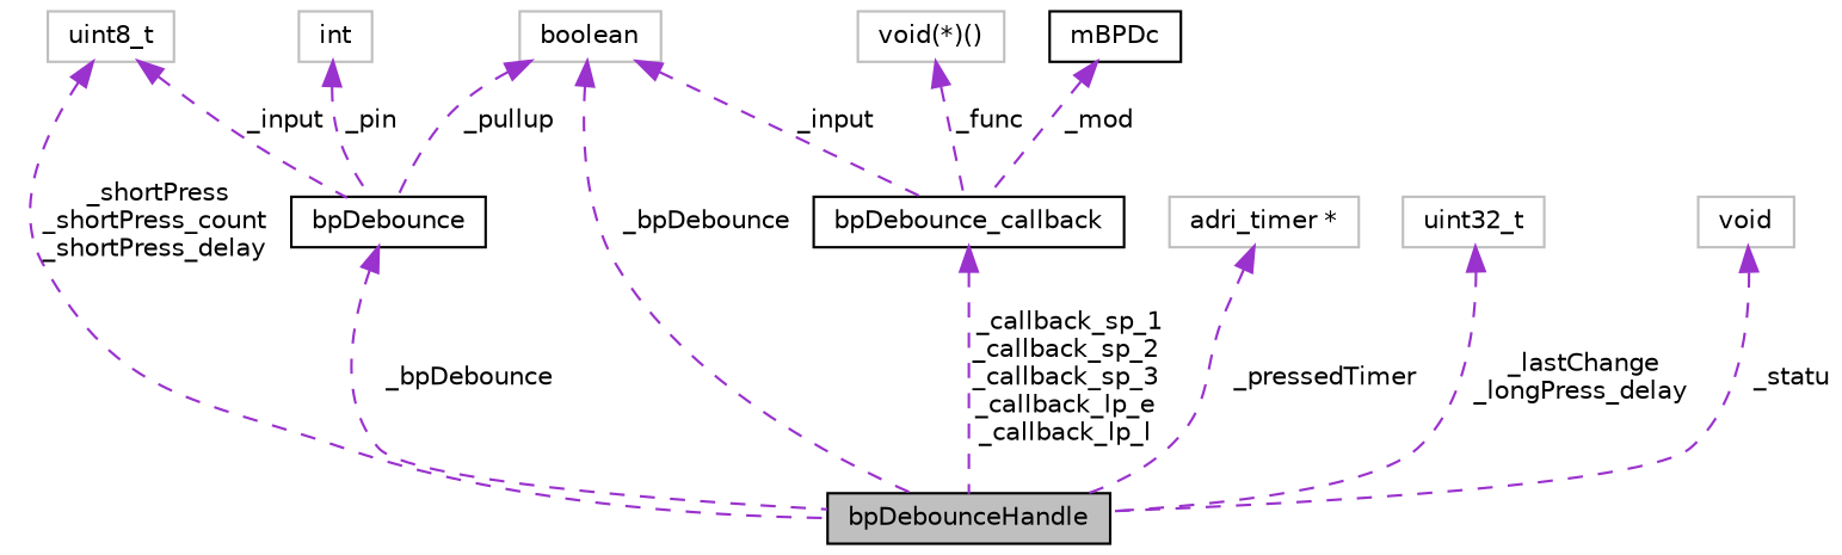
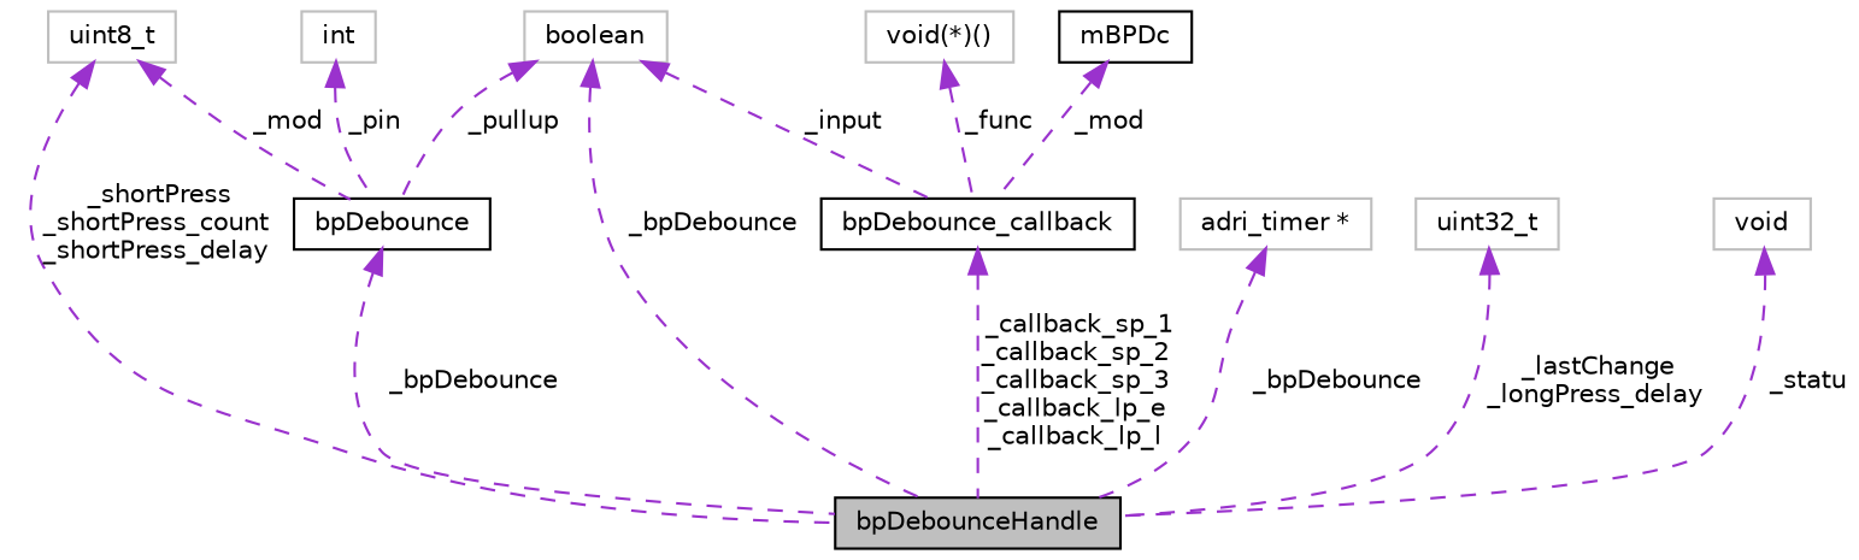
  digraph {
    node [color=grey75 fillcolor=white fontname=Helvetica fontsize=10 shape=record style=filled]
    edge [color=darkorchid3 dir=back fontname=Helvetica fontsize=10 labelfontname=Helvetica labelfontsize=10 style=dashed]
    n1 [color=black fillcolor=grey75 fontcolor=black height=0.2 label=bpDebounceHandle width=0.4]
    n2 [color=black height=0.2 label=bpDebounce width=0.4]
    n3 [height=0.2 label=int width=0.4]
    n4 [height=0.2 label=uint8_t width=0.4]
    n5 [height=0.2 label=boolean width=0.4]
    n6 [color=black height=0.2 label=bpDebounce_callback width=0.4]
    n7 [height=0.2 label="adri_timer *" width=0.4]
    n8 [height=0.2 label=uint32_t width=0.4]
    n9 [height=0.2 label=void width=0.4]
    n10 [color=black height=0.2 label=mBPDc width=0.4]
    n11 [height=0.2 label="void(*)()" width=0.4]
    n2 -> n1 [label=" _bpDebounce"]
    n3 -> n2 [label=" _pin"]
    n4 -> n1 [label=" _shortPress\n_shortPress_count\n_shortPress_delay"]
-   n4 -> n2 [label=" _input"]
+   n4 -> n2 [label=" _mod"]
    n5 -> n1 [label=" _bpDebounce"]
    n5 -> n2 [label=" _pullup"]
    n5 -> n6 [label=" _input"]
    n6 -> n1 [label=" _callback_sp_1\n_callback_sp_2\n_callback_sp_3\n_callback_lp_e\n_callback_lp_l"]
-   n7 -> n1 [label=" _pressedTimer"]
+   n7 -> n1 [label=" _bpDebounce"]
    n8 -> n1 [label=" _lastChange\n_longPress_delay"]
    n9 -> n1 [label=" _statu"]
    n10 -> n6 [label=" _mod"]
    n11 -> n6 [label=" _func"]
  }
